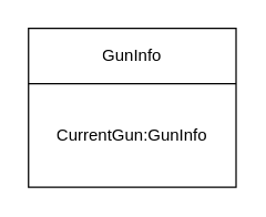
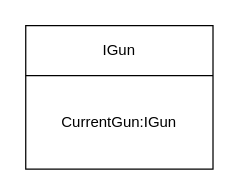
  <mxCell id="0" />
  <mxCell id="1" parent="0" />
  <mxCell id="2" value="" style="shape=table;startSize=0;container=1;collapsible=0;childLayout=tableLayout;" vertex="1" parent="1"><mxGeometry x="20" y="20" width="150" height="115" as="geometry" /></mxCell>
  <mxCell id="3" value="" style="shape=tableRow;horizontal=0;startSize=0;swimlaneHead=0;swimlaneBody=0;top=0;left=0;bottom=0;right=0;collapsible=0;dropTarget=0;fillColor=none;points=[[0,0.5],[1,0.5]];portConstraint=eastwest;" vertex="1" parent="2"><mxGeometry width="150" height="40" as="geometry" /></mxCell>
- <mxCell id="4" value="GunInfo" style="shape=partialRectangle;html=1;whiteSpace=wrap;connectable=0;overflow=hidden;fillColor=none;top=0;left=0;bottom=0;right=0;pointerEvents=1;" vertex="1" parent="3"><mxGeometry width="150" height="40" as="geometry"><mxRectangle width="150" height="40" as="alternateBounds" /></mxGeometry></mxCell>
+ <mxCell id="4" value="IGun" style="shape=partialRectangle;html=1;whiteSpace=wrap;connectable=0;overflow=hidden;fillColor=none;top=0;left=0;bottom=0;right=0;pointerEvents=1;" vertex="1" parent="3"><mxGeometry width="150" height="40" as="geometry"><mxRectangle width="150" height="40" as="alternateBounds" /></mxGeometry></mxCell>
  <mxCell id="5" value="" style="shape=tableRow;horizontal=0;startSize=0;swimlaneHead=0;swimlaneBody=0;top=0;left=0;bottom=0;right=0;collapsible=0;dropTarget=0;fillColor=none;points=[[0,0.5],[1,0.5]];portConstraint=eastwest;" vertex="1" parent="2"><mxGeometry y="40" width="150" height="75" as="geometry" /></mxCell>
- <mxCell id="6" value="CurrentGun:GunInfo" style="shape=partialRectangle;html=1;whiteSpace=wrap;connectable=0;overflow=hidden;fillColor=none;top=0;left=0;bottom=0;right=0;pointerEvents=1;" vertex="1" parent="5"><mxGeometry width="150" height="75" as="geometry"><mxRectangle width="150" height="75" as="alternateBounds" /></mxGeometry></mxCell>
+ <mxCell id="6" value="CurrentGun:IGun" style="shape=partialRectangle;html=1;whiteSpace=wrap;connectable=0;overflow=hidden;fillColor=none;top=0;left=0;bottom=0;right=0;pointerEvents=1;" vertex="1" parent="5"><mxGeometry width="150" height="75" as="geometry"><mxRectangle width="150" height="75" as="alternateBounds" /></mxGeometry></mxCell>
